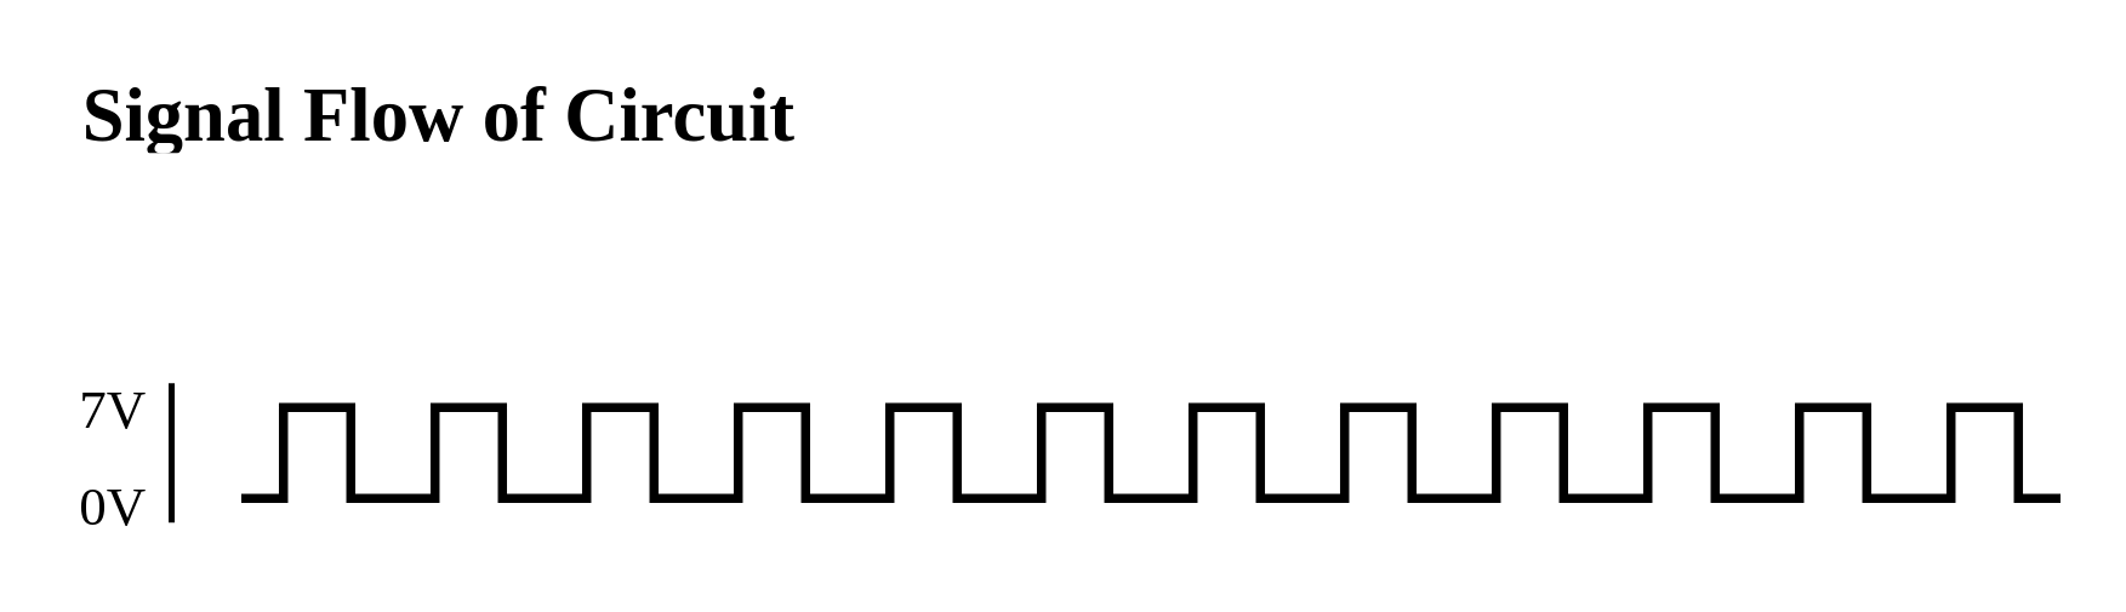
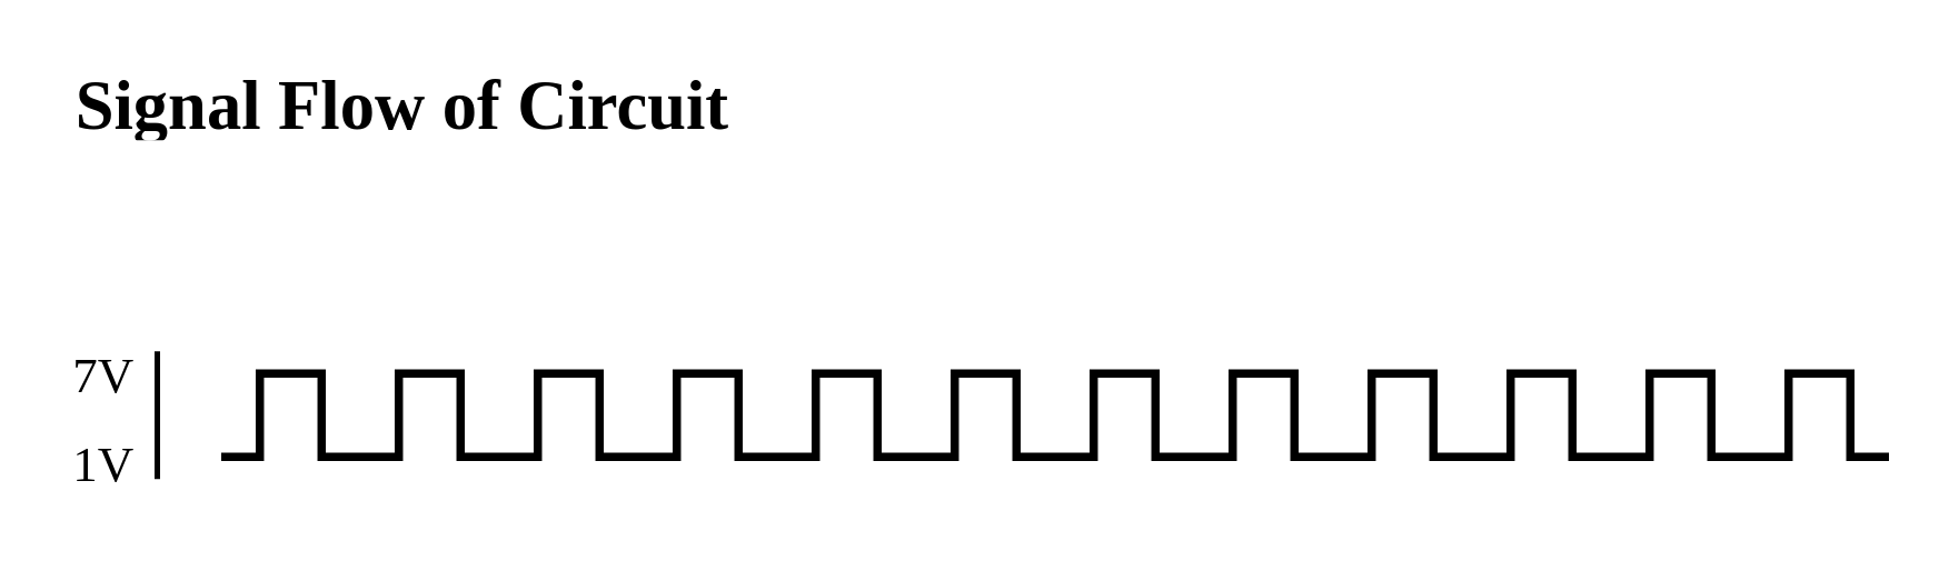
  <mxCell id="0" />
  <mxCell id="1" parent="0" />
  <mxCell id="2" value="" style="group" vertex="1" connectable="0" parent="1"><mxGeometry x="79" y="134" width="600" height="30" as="geometry" /></mxCell>
  <mxCell id="3" value="" style="pointerEvents=1;verticalLabelPosition=bottom;shadow=0;dashed=0;align=center;html=1;verticalAlign=top;shape=mxgraph.electrical.waveforms.pulse_1;strokeWidth=3;" vertex="1" parent="2"><mxGeometry width="50" height="30" as="geometry" /></mxCell>
  <mxCell id="4" value="" style="pointerEvents=1;verticalLabelPosition=bottom;shadow=0;dashed=0;align=center;html=1;verticalAlign=top;shape=mxgraph.electrical.waveforms.pulse_1;strokeWidth=3;" vertex="1" parent="2"><mxGeometry x="50" width="50" height="30" as="geometry" /></mxCell>
  <mxCell id="5" value="" style="pointerEvents=1;verticalLabelPosition=bottom;shadow=0;dashed=0;align=center;html=1;verticalAlign=top;shape=mxgraph.electrical.waveforms.pulse_1;strokeWidth=3;" vertex="1" parent="2"><mxGeometry x="100" width="50" height="30" as="geometry" /></mxCell>
  <mxCell id="6" value="" style="pointerEvents=1;verticalLabelPosition=bottom;shadow=0;dashed=0;align=center;html=1;verticalAlign=top;shape=mxgraph.electrical.waveforms.pulse_1;strokeWidth=3;" vertex="1" parent="2"><mxGeometry x="150" width="50" height="30" as="geometry" /></mxCell>
  <mxCell id="7" value="" style="pointerEvents=1;verticalLabelPosition=bottom;shadow=0;dashed=0;align=center;html=1;verticalAlign=top;shape=mxgraph.electrical.waveforms.pulse_1;strokeWidth=3;" vertex="1" parent="2"><mxGeometry x="200" width="50" height="30" as="geometry" /></mxCell>
  <mxCell id="8" value="" style="pointerEvents=1;verticalLabelPosition=bottom;shadow=0;dashed=0;align=center;html=1;verticalAlign=top;shape=mxgraph.electrical.waveforms.pulse_1;strokeWidth=3;" vertex="1" parent="2"><mxGeometry x="250" width="50" height="30" as="geometry" /></mxCell>
  <mxCell id="9" value="" style="pointerEvents=1;verticalLabelPosition=bottom;shadow=0;dashed=0;align=center;html=1;verticalAlign=top;shape=mxgraph.electrical.waveforms.pulse_1;strokeWidth=3;" vertex="1" parent="2"><mxGeometry x="300" width="50" height="30" as="geometry" /></mxCell>
  <mxCell id="10" value="" style="pointerEvents=1;verticalLabelPosition=bottom;shadow=0;dashed=0;align=center;html=1;verticalAlign=top;shape=mxgraph.electrical.waveforms.pulse_1;strokeWidth=3;" vertex="1" parent="2"><mxGeometry x="350" width="50" height="30" as="geometry" /></mxCell>
  <mxCell id="11" value="" style="pointerEvents=1;verticalLabelPosition=bottom;shadow=0;dashed=0;align=center;html=1;verticalAlign=top;shape=mxgraph.electrical.waveforms.pulse_1;strokeWidth=3;" vertex="1" parent="2"><mxGeometry x="400" width="50" height="30" as="geometry" /></mxCell>
  <mxCell id="12" value="" style="pointerEvents=1;verticalLabelPosition=bottom;shadow=0;dashed=0;align=center;html=1;verticalAlign=top;shape=mxgraph.electrical.waveforms.pulse_1;strokeWidth=3;" vertex="1" parent="2"><mxGeometry x="450" width="50" height="30" as="geometry" /></mxCell>
  <mxCell id="13" value="" style="pointerEvents=1;verticalLabelPosition=bottom;shadow=0;dashed=0;align=center;html=1;verticalAlign=top;shape=mxgraph.electrical.waveforms.pulse_1;strokeWidth=3;" vertex="1" parent="2"><mxGeometry x="500" width="50" height="30" as="geometry" /></mxCell>
  <mxCell id="14" value="" style="pointerEvents=1;verticalLabelPosition=bottom;shadow=0;dashed=0;align=center;html=1;verticalAlign=top;shape=mxgraph.electrical.waveforms.pulse_1;strokeWidth=3;" vertex="1" parent="2"><mxGeometry x="550" width="50" height="30" as="geometry" /></mxCell>
  <mxCell id="15" value="" style="endArrow=none;html=1;rounded=0;strokeWidth=2;" edge="1" parent="1"><mxGeometry width="50" height="50" relative="1" as="geometry"><mxPoint x="56" y="172" as="sourcePoint" /><mxPoint x="56" y="126" as="targetPoint" /></mxGeometry></mxCell>
  <mxCell id="16" value="Signal Flow of Circuit" style="text;strokeColor=none;fillColor=none;align=left;verticalAlign=middle;spacingLeft=4;spacingRight=4;overflow=hidden;points=[[0,0.5],[1,0.5]];portConstraint=eastwest;rotatable=0;fontSize=25;fontFamily=Times New Roman;fontStyle=1" vertex="1" parent="1"><mxGeometry x="21" y="20" width="250" height="30" as="geometry" /></mxCell>
  <mxCell id="17" value="" style="group" vertex="1" connectable="0" parent="1"><mxGeometry x="20" y="118" width="40" height="62" as="geometry" /></mxCell>
  <mxCell id="18" value="7V" style="text;strokeColor=none;fillColor=none;align=left;verticalAlign=middle;spacingLeft=4;spacingRight=4;overflow=hidden;points=[[0,0.5],[1,0.5]];portConstraint=eastwest;rotatable=0;fontFamily=Times New Roman;fontSize=18;" vertex="1" parent="17"><mxGeometry width="40" height="30" as="geometry" /></mxCell>
- <mxCell id="19" value="0V" style="text;strokeColor=none;fillColor=none;align=left;verticalAlign=middle;spacingLeft=4;spacingRight=4;overflow=hidden;points=[[0,0.5],[1,0.5]];portConstraint=eastwest;rotatable=0;fontFamily=Times New Roman;fontSize=18;" vertex="1" parent="17"><mxGeometry y="32" width="34" height="30" as="geometry" /></mxCell>
+ <mxCell id="19" value="1V" style="text;strokeColor=none;fillColor=none;align=left;verticalAlign=middle;spacingLeft=4;spacingRight=4;overflow=hidden;points=[[0,0.5],[1,0.5]];portConstraint=eastwest;rotatable=0;fontFamily=Times New Roman;fontSize=18;" vertex="1" parent="17"><mxGeometry y="32" width="34" height="30" as="geometry" /></mxCell>
